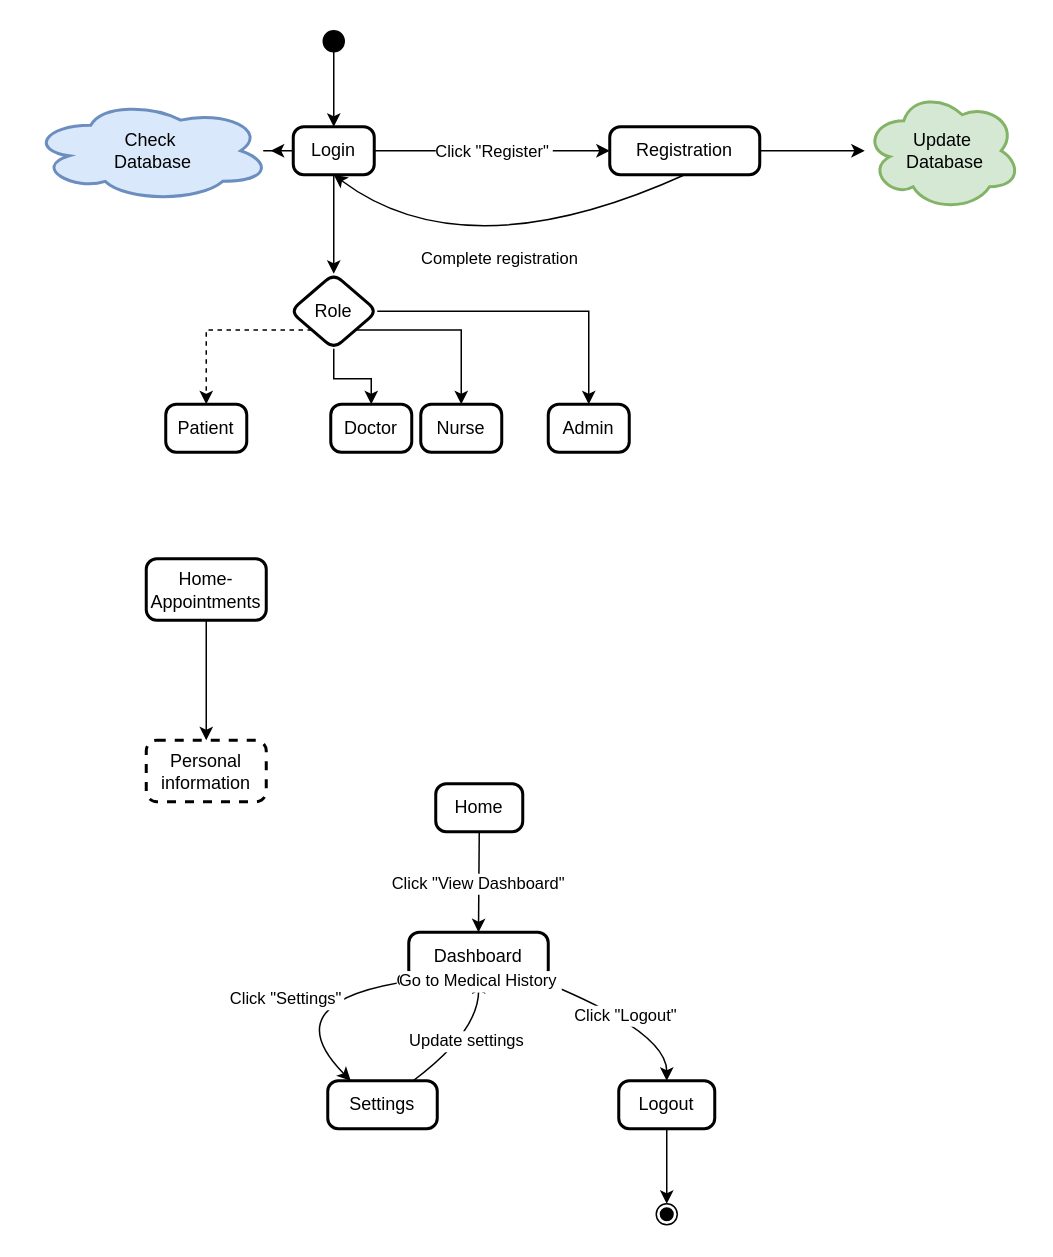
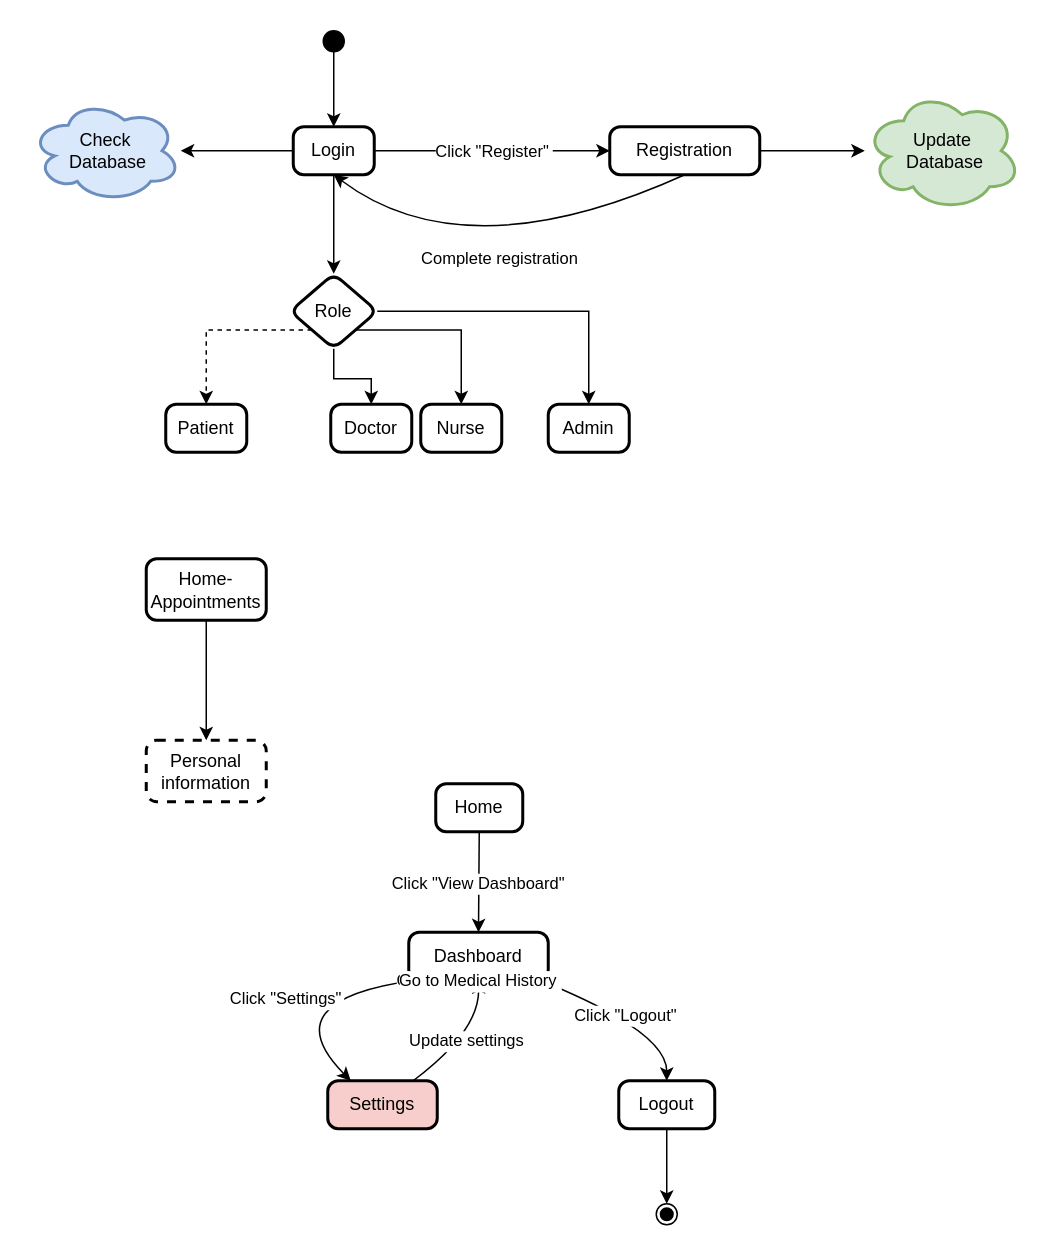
  <mxCell id="0" />
  <mxCell id="1" parent="0" />
  <mxCell id="2" value="" style="ellipse;fillColor=strokeColor;" parent="1" vertex="1"><mxGeometry x="215" y="20" width="14" height="14" as="geometry" /></mxCell>
  <mxCell id="3" value="" style="edgeStyle=orthogonalEdgeStyle;rounded=0;orthogonalLoop=1;jettySize=auto;html=1;" edge="1" parent="1" source="5" target="28"><mxGeometry relative="1" as="geometry" /></mxCell>
  <mxCell id="4" value="" style="edgeStyle=orthogonalEdgeStyle;rounded=0;orthogonalLoop=1;jettySize=auto;html=1;" edge="1" parent="1" source="5" target="37"><mxGeometry relative="1" as="geometry" /></mxCell>
  <mxCell id="5" value="Login" style="rounded=1;absoluteArcSize=1;arcSize=14;whiteSpace=wrap;strokeWidth=2;" parent="1" vertex="1"><mxGeometry x="195" y="84" width="54" height="32" as="geometry" /></mxCell>
  <mxCell id="6" value="" style="edgeStyle=orthogonalEdgeStyle;rounded=0;orthogonalLoop=1;jettySize=auto;html=1;" edge="1" parent="1" source="7" target="36"><mxGeometry relative="1" as="geometry" /></mxCell>
  <mxCell id="7" value="Registration" style="rounded=1;absoluteArcSize=1;arcSize=14;whiteSpace=wrap;strokeWidth=2;" parent="1" vertex="1"><mxGeometry x="406" y="84" width="100" height="32" as="geometry" /></mxCell>
  <mxCell id="8" value="Home" style="rounded=1;absoluteArcSize=1;arcSize=14;whiteSpace=wrap;strokeWidth=2;" parent="1" vertex="1"><mxGeometry x="290" y="522" width="58" height="32" as="geometry" /></mxCell>
  <mxCell id="9" value="Dashboard" style="rounded=1;absoluteArcSize=1;arcSize=14;whiteSpace=wrap;strokeWidth=2;" parent="1" vertex="1"><mxGeometry x="272" y="621" width="93" height="32" as="geometry" /></mxCell>
- <mxCell id="10" value="Settings" style="rounded=1;absoluteArcSize=1;arcSize=14;whiteSpace=wrap;strokeWidth=2;" parent="1" vertex="1"><mxGeometry x="218" y="720" width="73" height="32" as="geometry" /></mxCell>
+ <mxCell id="10" value="Settings" style="rounded=1;absoluteArcSize=1;arcSize=14;whiteSpace=wrap;strokeWidth=2;fillColor=#f8cecc;" parent="1" vertex="1"><mxGeometry x="218" y="720" width="73" height="32" as="geometry" /></mxCell>
  <mxCell id="11" value="Logout" style="rounded=1;absoluteArcSize=1;arcSize=14;whiteSpace=wrap;strokeWidth=2;" parent="1" vertex="1"><mxGeometry x="412" y="720" width="64" height="32" as="geometry" /></mxCell>
  <mxCell id="12" value="" style="ellipse;shape=endState;fillColor=strokeColor;" parent="1" vertex="1"><mxGeometry x="437" y="802" width="14" height="14" as="geometry" /></mxCell>
  <mxCell id="13" value="" style="curved=1;startArrow=none;;exitX=0.49;exitY=1;entryX=0.5;entryY=0;" parent="1" source="2" target="5" edge="1"><mxGeometry relative="1" as="geometry"><Array as="points" /></mxGeometry></mxCell>
  <mxCell id="14" value="Click &quot;Register&quot;" style="curved=1;startArrow=none;;exitX=1;exitY=0.5;entryX=0;entryY=0.5;exitDx=0;exitDy=0;entryDx=0;entryDy=0;" parent="1" source="5" target="7" edge="1"><mxGeometry relative="1" as="geometry"><Array as="points" /></mxGeometry></mxCell>
  <mxCell id="15" value="Complete registration" style="curved=1;startArrow=none;;exitX=0.5;exitY=1;entryX=0.5;entryY=1;entryDx=0;entryDy=0;" parent="1" source="7" target="5" edge="1"><mxGeometry relative="1" as="geometry"><Array as="points"><mxPoint x="310" y="182" /></Array></mxGeometry></mxCell>
  <mxCell id="16" value="Click &quot;View Dashboard&quot;" style="curved=1;startArrow=none;;exitX=0.5;exitY=1;entryX=0.5;entryY=0;" parent="1" source="8" target="9" edge="1"><mxGeometry relative="1" as="geometry"><Array as="points" /></mxGeometry></mxCell>
  <mxCell id="17" value="Click &quot;Settings&quot;" style="curved=1;startArrow=none;;exitX=0.05;exitY=1;entryX=0.21;entryY=0;" parent="1" source="9" target="10" edge="1"><mxGeometry relative="1" as="geometry"><Array as="points"><mxPoint x="180" y="666" /></Array></mxGeometry></mxCell>
  <mxCell id="18" value="Update settings" style="curved=1;startArrow=none;;exitX=0.78;exitY=0;entryX=0.5;entryY=1;" parent="1" source="10" target="9" edge="1"><mxGeometry relative="1" as="geometry"><Array as="points"><mxPoint x="319" y="687" /></Array></mxGeometry></mxCell>
  <mxCell id="19" value="Click &quot;Logout&quot;" style="curved=1;startArrow=none;;exitX=0.94;exitY=1;entryX=0.5;entryY=0;" parent="1" source="9" target="11" edge="1"><mxGeometry relative="1" as="geometry"><Array as="points"><mxPoint x="444" y="687" /></Array></mxGeometry></mxCell>
  <mxCell id="20" value="" style="curved=1;startArrow=none;;exitX=0.5;exitY=1;entryX=0.51;entryY=0;" parent="1" source="11" target="12" edge="1"><mxGeometry relative="1" as="geometry"><Array as="points" /></mxGeometry></mxCell>
  <mxCell id="21" value="Go to Patient Records" style="curved=1;startArrow=none;;exitX=0.5;exitY=1;entryX=0.5;entryY=0;" parent="1" source="9" target="21" edge="1"><mxGeometry relative="1" as="geometry"><Array as="points" /></mxGeometry></mxCell>
  <mxCell id="22" value="Go to Prescription" style="curved=1;startArrow=none;;exitX=0.5;exitY=1;entryX=0.5;entryY=0;" parent="1" source="21" target="22" edge="1"><mxGeometry relative="1" as="geometry"><Array as="points" /></mxGeometry></mxCell>
  <mxCell id="23" value="Go to Medical History" style="curved=1;startArrow=none;;exitX=0.5;exitY=1;entryX=0.5;entryY=0;" parent="1" source="21" target="23" edge="1"><mxGeometry relative="1" as="geometry"><Array as="points" /></mxGeometry></mxCell>
  <mxCell id="24" style="edgeStyle=orthogonalEdgeStyle;rounded=0;orthogonalLoop=1;jettySize=auto;html=1;exitX=0;exitY=1;exitDx=0;exitDy=0;entryX=0.5;entryY=0;entryDx=0;entryDy=0;dashed=1;" edge="1" parent="1" source="28" target="29"><mxGeometry relative="1" as="geometry" /></mxCell>
  <mxCell id="25" style="edgeStyle=orthogonalEdgeStyle;rounded=0;orthogonalLoop=1;jettySize=auto;html=1;exitX=0.5;exitY=1;exitDx=0;exitDy=0;entryX=0.5;entryY=0;entryDx=0;entryDy=0;" edge="1" parent="1" source="28" target="30"><mxGeometry relative="1" as="geometry" /></mxCell>
  <mxCell id="26" style="edgeStyle=orthogonalEdgeStyle;rounded=0;orthogonalLoop=1;jettySize=auto;html=1;exitX=1;exitY=1;exitDx=0;exitDy=0;entryX=0.5;entryY=0;entryDx=0;entryDy=0;" edge="1" parent="1" source="28" target="31"><mxGeometry relative="1" as="geometry" /></mxCell>
  <mxCell id="27" style="edgeStyle=orthogonalEdgeStyle;rounded=0;orthogonalLoop=1;jettySize=auto;html=1;exitX=1;exitY=0.5;exitDx=0;exitDy=0;entryX=0.5;entryY=0;entryDx=0;entryDy=0;" edge="1" parent="1" source="28" target="32"><mxGeometry relative="1" as="geometry" /></mxCell>
  <mxCell id="28" value="Role" style="rhombus;whiteSpace=wrap;html=1;rounded=1;arcSize=14;strokeWidth=2;" vertex="1" parent="1"><mxGeometry x="193" y="182" width="58" height="50" as="geometry" /></mxCell>
  <mxCell id="29" value="Patient" style="rounded=1;absoluteArcSize=1;arcSize=14;whiteSpace=wrap;strokeWidth=2;" vertex="1" parent="1"><mxGeometry x="110" y="269" width="54" height="32" as="geometry" /></mxCell>
  <mxCell id="30" value="Doctor" style="rounded=1;absoluteArcSize=1;arcSize=14;whiteSpace=wrap;strokeWidth=2;" vertex="1" parent="1"><mxGeometry x="220" y="269" width="54" height="32" as="geometry" /></mxCell>
  <mxCell id="31" value="Nurse" style="rounded=1;absoluteArcSize=1;arcSize=14;whiteSpace=wrap;strokeWidth=2;" vertex="1" parent="1"><mxGeometry x="280" y="269" width="54" height="32" as="geometry" /></mxCell>
  <mxCell id="32" value="Admin" style="rounded=1;absoluteArcSize=1;arcSize=14;whiteSpace=wrap;strokeWidth=2;" vertex="1" parent="1"><mxGeometry x="365" y="269" width="54" height="32" as="geometry" /></mxCell>
  <mxCell id="33" value="" style="edgeStyle=orthogonalEdgeStyle;rounded=0;orthogonalLoop=1;jettySize=auto;html=1;" edge="1" parent="1" source="34" target="35"><mxGeometry relative="1" as="geometry" /></mxCell>
  <mxCell id="34" value="Home- Appointments" style="rounded=1;absoluteArcSize=1;arcSize=14;whiteSpace=wrap;strokeWidth=2;" vertex="1" parent="1"><mxGeometry x="97" y="372" width="80" height="41" as="geometry" /></mxCell>
  <mxCell id="35" value="Personal information" style="rounded=1;absoluteArcSize=1;arcSize=14;whiteSpace=wrap;strokeWidth=2;dashed=1;" vertex="1" parent="1"><mxGeometry x="97" y="493" width="80" height="41" as="geometry" /></mxCell>
  <mxCell id="36" value="Update&lt;div&gt;&amp;nbsp;Database&lt;/div&gt;" style="ellipse;shape=cloud;whiteSpace=wrap;html=1;rounded=1;arcSize=14;strokeWidth=2;fillColor=#d5e8d4;strokeColor=#82b366;" vertex="1" parent="1"><mxGeometry x="576" y="60" width="104" height="80" as="geometry" /></mxCell>
- <mxCell id="37" value="Check&lt;div&gt;&amp;nbsp;Database&lt;/div&gt;" style="ellipse;shape=cloud;whiteSpace=wrap;html=1;rounded=1;arcSize=14;strokeWidth=2;fillColor=#dae8fc;strokeColor=#6c8ebf;" vertex="1" parent="1"><mxGeometry x="20" y="66" width="160" height="68" as="geometry" /></mxCell>
+ <mxCell id="37" value="Check&lt;div&gt;&amp;nbsp;Database&lt;/div&gt;" style="ellipse;shape=cloud;whiteSpace=wrap;html=1;rounded=1;arcSize=14;strokeWidth=2;fillColor=#dae8fc;strokeColor=#6c8ebf;" vertex="1" parent="1"><mxGeometry x="20" y="66" width="100" height="68" as="geometry" /></mxCell>
